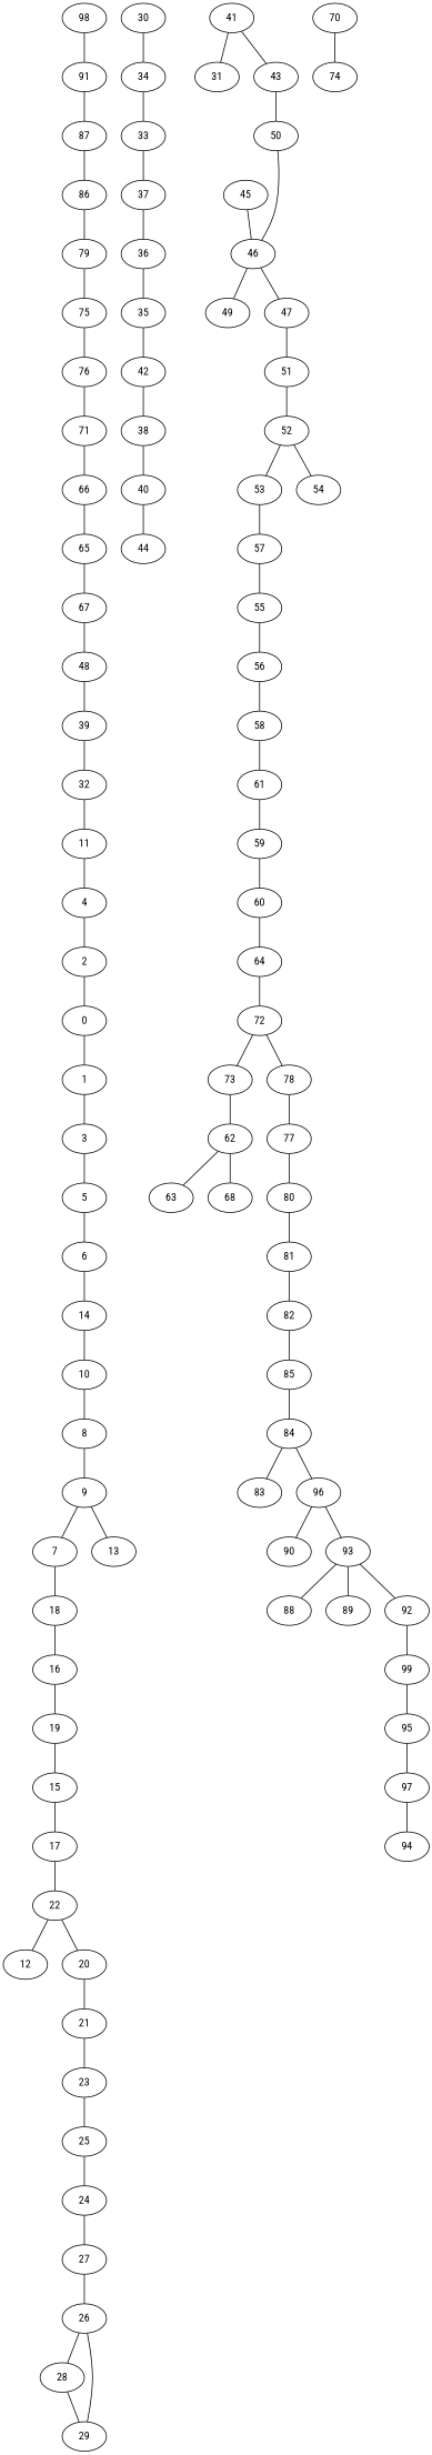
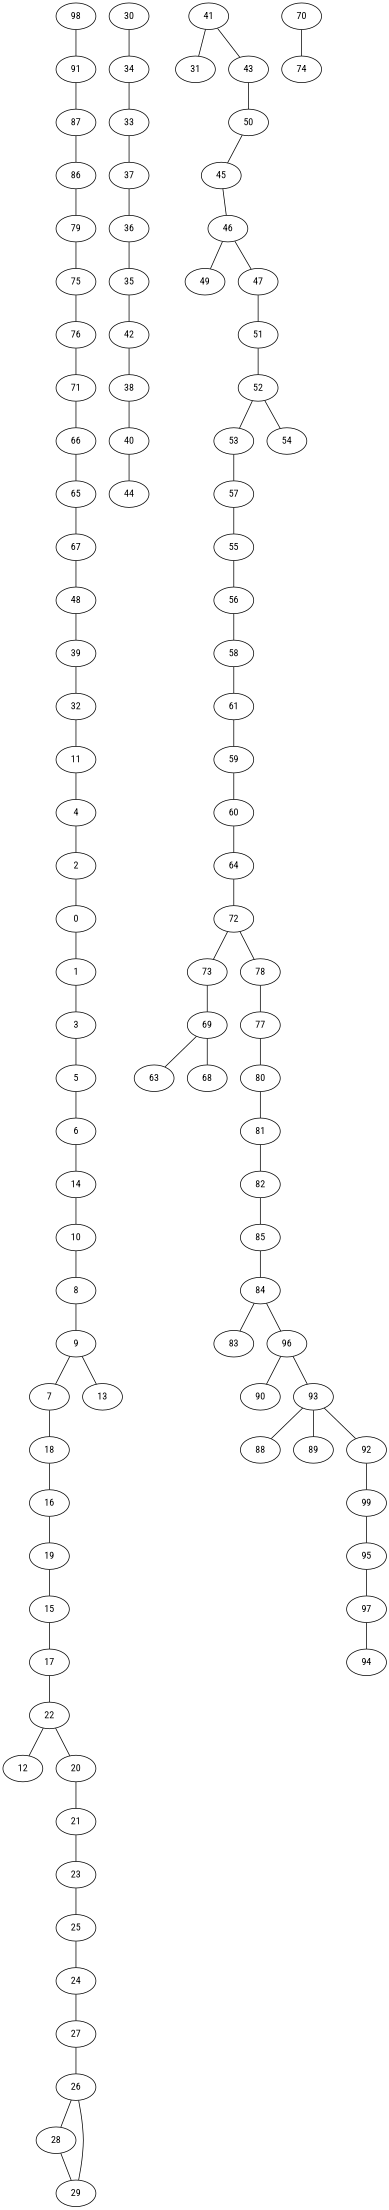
  graph {
    fontname="Roboto Condensed"
    node [fontname="Roboto Condensed"]
    edge [fontname="Roboto Condensed"]
    98
    91
    87
    86
    79
    75
    76
    71
    66
    65
    67
    48
    39
    32
    11
    4
    2
    0
    1
    3
    5
    6
    14
    10
    8
    9
    7
    13
    18
    16
    19
    15
    17
    22
    12
    20
    21
    23
    25
    24
    27
    26
    28
    29
    30
    34
    33
    37
    36
    35
    42
    38
    40
    44
    41
    31
    43
    50
    45
    46
    49
    47
    51
    52
    53
    54
    57
    55
    56
    58
    61
    59
    60
    64
    72
    73
    78
-   62
+   62 [label=69]
    77
    70
    74
    63
    68
    80
    81
    82
    85
    84
    83
    96
    90
    93
    88
    89
    92
    99
    95
    97
    94
    98 -- 91
    91 -- 87
    87 -- 86
    86 -- 79
    79 -- 75
    75 -- 76
    76 -- 71
    71 -- 66
    66 -- 65
    65 -- 67
    67 -- 48
    48 -- 39
    39 -- 32
    32 -- 11
    11 -- 4
    4 -- 2
    2 -- 0
    0 -- 1
    1 -- 3
    3 -- 5
    5 -- 6
    6 -- 14
    14 -- 10
    10 -- 8
    8 -- 9
    9 -- 7
    9 -- 13
    7 -- 18
    18 -- 16
    16 -- 19
    19 -- 15
    15 -- 17
    17 -- 22
    22 -- 12
    22 -- 20
    20 -- 21
    21 -- 23
    23 -- 25
    25 -- 24
    24 -- 27
    27 -- 26
    26 -- 28
    28 -- 29
    29 -- 26
    30 -- 34
    34 -- 33
    33 -- 37
    37 -- 36
    36 -- 35
    35 -- 42
    42 -- 38
    38 -- 40
    40 -- 44
    41 -- 31
    41 -- 43
    43 -- 50
-   50 -- 46
+   50 -- 45
    45 -- 46
    46 -- 49
    46 -- 47
    47 -- 51
    51 -- 52
    52 -- 53
    52 -- 54
    53 -- 57
    57 -- 55
    55 -- 56
    56 -- 58
    58 -- 61
    61 -- 59
    59 -- 60
    60 -- 64
    64 -- 72
    72 -- 73
    72 -- 78
    73 -- 62
    78 -- 77
    62 -- 63
    62 -- 68
    77 -- 80
    70 -- 74
    80 -- 81
    81 -- 82
    82 -- 85
    85 -- 84
    84 -- 83
    84 -- 96
    96 -- 90
    96 -- 93
    93 -- 88
    93 -- 89
    93 -- 92
    92 -- 99
    99 -- 95
    95 -- 97
    97 -- 94
  }
